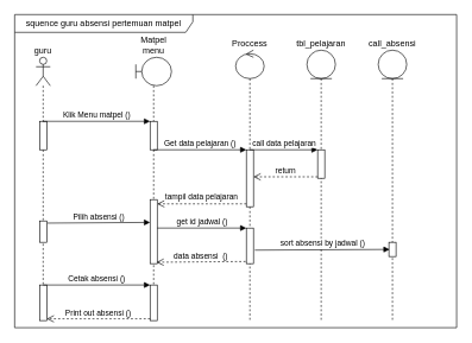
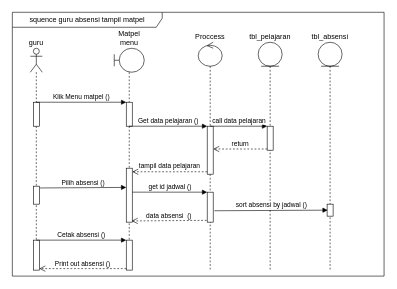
  <mxCell id="0" />
  <mxCell id="1" parent="0" />
  <mxCell id="2" value="Matpel menu" style="shape=umlLifeline;participant=umlBoundary;perimeter=lifelinePerimeter;whiteSpace=wrap;html=1;container=1;collapsible=0;recursiveResize=0;verticalAlign=bottom;spacingTop=36;outlineConnect=0;labelPosition=center;verticalLabelPosition=top;align=center;fontSize=12;" parent="1" vertex="1"><mxGeometry x="190" y="80" width="50" height="370" as="geometry" /></mxCell>
  <mxCell id="3" value="" style="html=1;points=[];perimeter=orthogonalPerimeter;" parent="2" vertex="1"><mxGeometry x="20" y="90" width="10" height="40" as="geometry" /></mxCell>
  <mxCell id="4" value="" style="html=1;points=[];perimeter=orthogonalPerimeter;" parent="2" vertex="1"><mxGeometry x="20" y="200" width="10" height="90" as="geometry" /></mxCell>
  <mxCell id="5" value="" style="html=1;points=[];perimeter=orthogonalPerimeter;" parent="2" vertex="1"><mxGeometry x="20" y="320" width="10" height="50" as="geometry" /></mxCell>
  <mxCell id="6" value="Proccess" style="shape=umlLifeline;participant=umlControl;perimeter=lifelinePerimeter;whiteSpace=wrap;html=1;container=1;collapsible=0;recursiveResize=0;verticalAlign=bottom;spacingTop=36;outlineConnect=0;fontSize=12;labelPosition=center;verticalLabelPosition=top;align=center;" parent="1" vertex="1"><mxGeometry x="330" y="70" width="40" height="380" as="geometry" /></mxCell>
  <mxCell id="7" value="" style="html=1;points=[];perimeter=orthogonalPerimeter;" parent="6" vertex="1"><mxGeometry x="15" y="140" width="10" height="80" as="geometry" /></mxCell>
  <mxCell id="8" value="" style="html=1;points=[];perimeter=orthogonalPerimeter;" parent="6" vertex="1"><mxGeometry x="15" y="250" width="10" height="50" as="geometry" /></mxCell>
  <mxCell id="9" value="tbl_pelajaran" style="shape=umlLifeline;participant=umlEntity;perimeter=lifelinePerimeter;whiteSpace=wrap;html=1;container=1;collapsible=0;recursiveResize=0;verticalAlign=bottom;spacingTop=36;outlineConnect=0;fontSize=12;labelPosition=center;verticalLabelPosition=top;align=center;" parent="1" vertex="1"><mxGeometry x="430" y="70" width="40" height="380" as="geometry" /></mxCell>
  <mxCell id="10" value="" style="html=1;points=[];perimeter=orthogonalPerimeter;" parent="9" vertex="1"><mxGeometry x="15" y="140" width="10" height="40" as="geometry" /></mxCell>
  <mxCell id="11" value="guru" style="shape=umlLifeline;participant=umlActor;perimeter=lifelinePerimeter;whiteSpace=wrap;html=1;container=1;collapsible=0;recursiveResize=0;verticalAlign=bottom;spacingTop=36;outlineConnect=0;fontSize=12;labelPosition=center;verticalLabelPosition=top;align=center;" parent="1" vertex="1"><mxGeometry x="50" y="80" width="20" height="370" as="geometry" /></mxCell>
  <mxCell id="12" value="" style="html=1;points=[];perimeter=orthogonalPerimeter;" parent="11" vertex="1"><mxGeometry x="5" y="90" width="10" height="40" as="geometry" /></mxCell>
  <mxCell id="13" value="" style="html=1;points=[];perimeter=orthogonalPerimeter;" parent="11" vertex="1"><mxGeometry x="5" y="230" width="10" height="30" as="geometry" /></mxCell>
  <mxCell id="14" value="" style="html=1;points=[];perimeter=orthogonalPerimeter;" parent="11" vertex="1"><mxGeometry x="5" y="320" width="10" height="50" as="geometry" /></mxCell>
- <mxCell id="15" value="squence guru absensi pertemuan matpel" style="shape=umlFrame;whiteSpace=wrap;html=1;width=250;height=25;" parent="1" vertex="1"><mxGeometry x="20" y="20" width="620" height="440" as="geometry" /></mxCell>
+ <mxCell id="15" value="squence guru absensi tampil matpel" style="shape=umlFrame;whiteSpace=wrap;html=1;width=250;height=25;" parent="1" vertex="1"><mxGeometry x="20" y="20" width="620" height="440" as="geometry" /></mxCell>
  <mxCell id="16" value="Klik Menu matpel ()" style="html=1;verticalAlign=bottom;endArrow=block;entryX=0;entryY=0;rounded=0;" parent="1" source="11" target="3" edge="1"><mxGeometry relative="1" as="geometry"><mxPoint x="110" y="170" as="sourcePoint" /></mxGeometry></mxCell>
  <mxCell id="17" value="Get data pelajaran ()" style="html=1;verticalAlign=bottom;endArrow=block;entryX=0;entryY=0;rounded=0;" parent="1" source="2" target="7" edge="1"><mxGeometry relative="1" as="geometry"><mxPoint x="245" y="210" as="sourcePoint" /></mxGeometry></mxCell>
  <mxCell id="18" value="return" style="html=1;verticalAlign=bottom;endArrow=open;dashed=1;endSize=8;exitX=0;exitY=0.95;rounded=0;" parent="1" source="10" target="7" edge="1"><mxGeometry relative="1" as="geometry"><mxPoint x="320" y="250" as="targetPoint" /></mxGeometry></mxCell>
  <mxCell id="19" value="call data pelajaran" style="html=1;verticalAlign=bottom;endArrow=block;entryX=0;entryY=0;rounded=0;" parent="1" source="6" target="10" edge="1"><mxGeometry relative="1" as="geometry"><mxPoint x="375" y="210" as="sourcePoint" /></mxGeometry></mxCell>
  <mxCell id="20" value="tampil data pelajaran" style="html=1;verticalAlign=bottom;endArrow=open;dashed=1;endSize=8;exitX=0;exitY=0.95;rounded=0;" parent="1" source="7" edge="1"><mxGeometry relative="1" as="geometry"><mxPoint x="220" y="286" as="targetPoint" /></mxGeometry></mxCell>
- <mxCell id="21" value="call_absensi" style="shape=umlLifeline;participant=umlEntity;perimeter=lifelinePerimeter;whiteSpace=wrap;html=1;container=1;collapsible=0;recursiveResize=0;verticalAlign=bottom;spacingTop=36;outlineConnect=0;fontSize=12;labelPosition=center;verticalLabelPosition=top;align=center;" parent="1" vertex="1"><mxGeometry x="530" y="70" width="40" height="380" as="geometry" /></mxCell>
+ <mxCell id="21" value="tbl_absensi" style="shape=umlLifeline;participant=umlEntity;perimeter=lifelinePerimeter;whiteSpace=wrap;html=1;container=1;collapsible=0;recursiveResize=0;verticalAlign=bottom;spacingTop=36;outlineConnect=0;fontSize=12;labelPosition=center;verticalLabelPosition=top;align=center;" parent="1" vertex="1"><mxGeometry x="530" y="70" width="40" height="380" as="geometry" /></mxCell>
  <mxCell id="22" value="" style="html=1;points=[];perimeter=orthogonalPerimeter;" parent="21" vertex="1"><mxGeometry x="15" y="270" width="10" height="20" as="geometry" /></mxCell>
  <mxCell id="23" value="data absensi&amp;nbsp; ()" style="html=1;verticalAlign=bottom;endArrow=open;dashed=1;endSize=8;rounded=0;exitX=-0.1;exitY=0.94;exitDx=0;exitDy=0;exitPerimeter=0;entryX=0.9;entryY=0.978;entryDx=0;entryDy=0;entryPerimeter=0;" parent="1" source="8" target="4" edge="1"><mxGeometry relative="1" as="geometry"><mxPoint x="220" y="480" as="targetPoint" /><mxPoint x="300" y="380" as="sourcePoint" /></mxGeometry></mxCell>
  <mxCell id="24" value="sort absensi by jadwal ()" style="html=1;verticalAlign=bottom;endArrow=block;rounded=0;exitX=1.2;exitY=0.62;exitDx=0;exitDy=0;exitPerimeter=0;entryX=0.1;entryY=0.5;entryDx=0;entryDy=0;entryPerimeter=0;" parent="1" source="8" target="22" edge="1"><mxGeometry width="80" relative="1" as="geometry"><mxPoint x="360" y="430" as="sourcePoint" /><mxPoint x="520" y="351" as="targetPoint" /></mxGeometry></mxCell>
  <mxCell id="25" value="Pilih absensi ()" style="html=1;verticalAlign=bottom;endArrow=block;rounded=0;exitX=1.1;exitY=0.1;exitDx=0;exitDy=0;exitPerimeter=0;entryX=0;entryY=0.356;entryDx=0;entryDy=0;entryPerimeter=0;" parent="1" source="13" target="4" edge="1"><mxGeometry width="80" relative="1" as="geometry"><mxPoint x="90" y="310" as="sourcePoint" /><mxPoint x="170" y="310" as="targetPoint" /></mxGeometry></mxCell>
  <mxCell id="26" value="get id jadwal ()" style="html=1;verticalAlign=bottom;endArrow=block;entryX=0;entryY=0;rounded=0;" parent="1" target="8" edge="1"><mxGeometry relative="1" as="geometry"><mxPoint x="220" y="320" as="sourcePoint" /></mxGeometry></mxCell>
  <mxCell id="27" value="Print out absensi ()" style="html=1;verticalAlign=bottom;endArrow=open;dashed=1;endSize=8;exitX=0;exitY=0.95;rounded=0;entryX=1;entryY=0.95;entryDx=0;entryDy=0;entryPerimeter=0;" parent="1" source="5" target="14" edge="1"><mxGeometry relative="1" as="geometry"><mxPoint x="140" y="476" as="targetPoint" /></mxGeometry></mxCell>
  <mxCell id="28" value="Cetak absensi ()" style="html=1;verticalAlign=bottom;endArrow=block;entryX=0;entryY=0;rounded=0;" parent="1" target="5" edge="1"><mxGeometry relative="1" as="geometry"><mxPoint x="60" y="400" as="sourcePoint" /></mxGeometry></mxCell>
